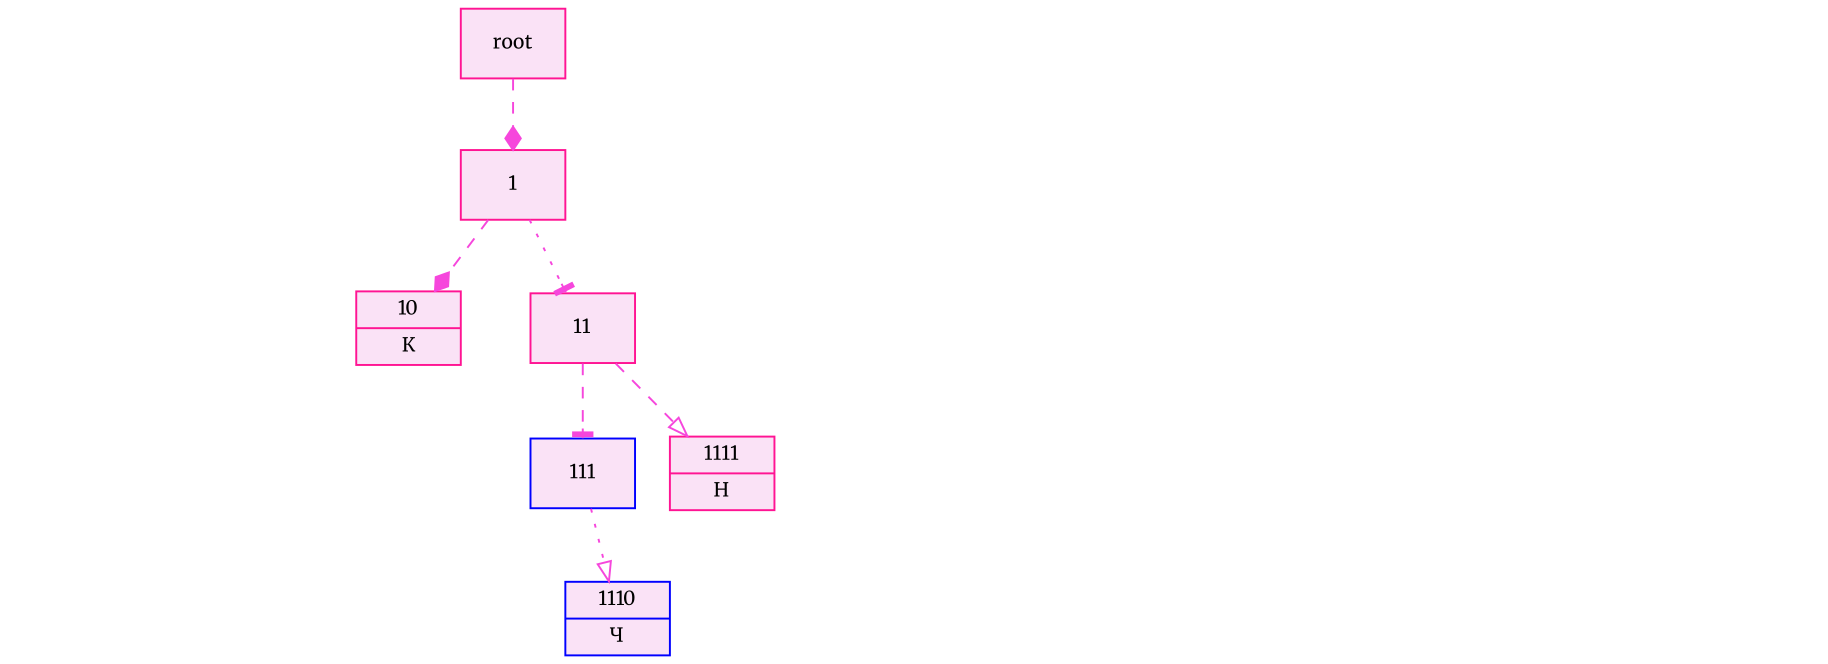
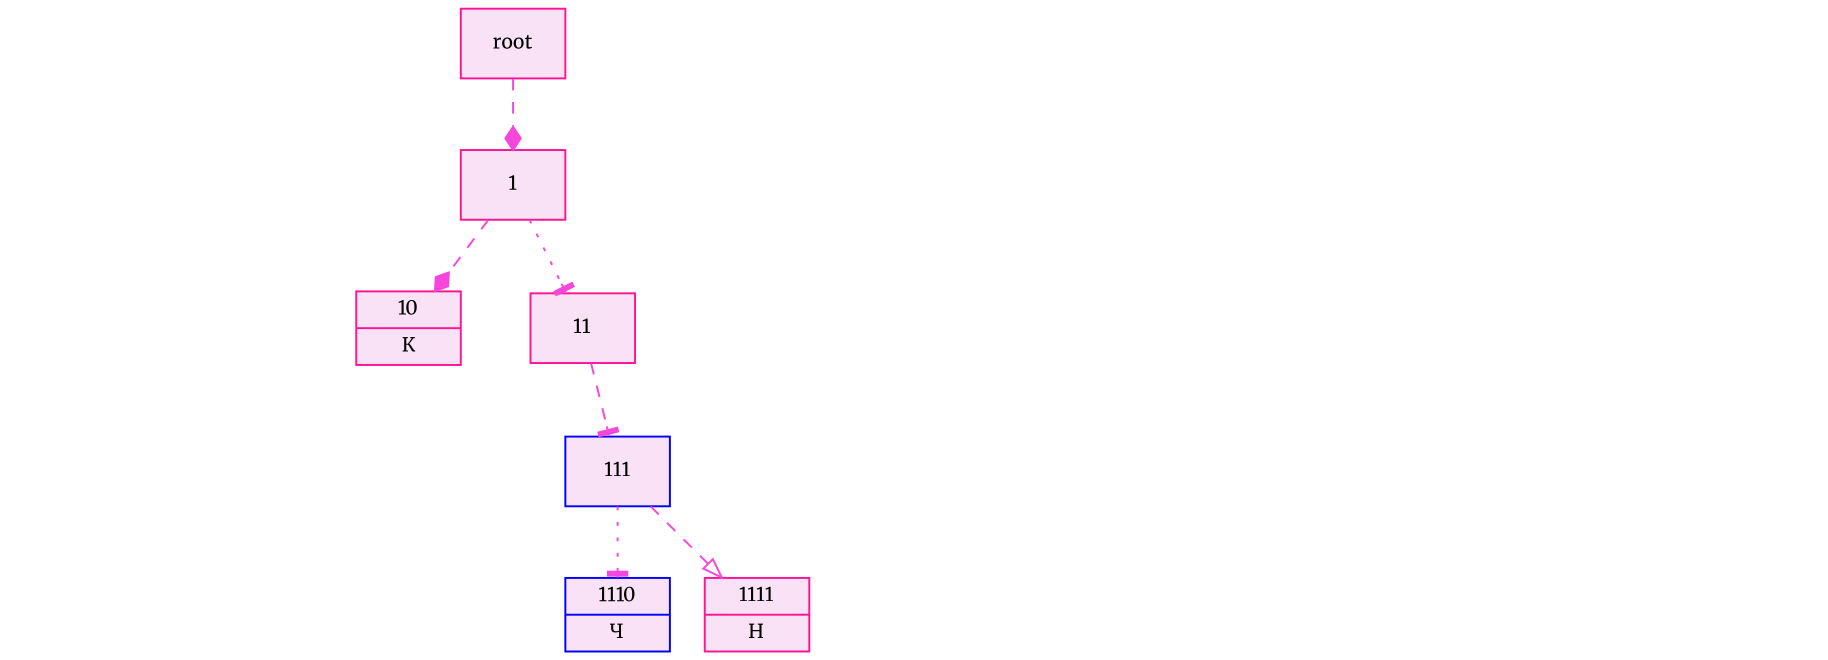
  digraph {
    fontname=Merriweather
    rankdir=TB
    node [color="#000000" fillcolor="#fae2f6" fontname=Merriweather fontsize=10 shape=record style=invis]
    edge [color="#f646dc" fontname=Merriweather style=invis]
    root [color=deeppink style=filled]
    n2 [color=deeppink label="{1}" style=filled]
    n3 [color=deeppink label="{10|К}" style=filled]
    n4 [color=deeppink label="{11}" style=filled]
    t00
    t000
    t001
    t01
    t010
    t011
    t100
    t101
    n13 [color=blue label="{111}" style=filled]
    t0000
    t0001
    t0010
    t0011
    t0100
    t0101
    t0110
    t0111
    t1000
    t1001
    t1010
    t1011
    n26 [color=blue label="{1110|Ч}" style=filled]
    n27 [color=deeppink label="{1111|Н}" style=filled]
    t1100
    t1101
    root -> n2 [arrowhead=diamond style=dashed]
    n2 -> n3 [arrowhead=diamond style=dashed]
    n2 -> n4 [arrowhead=tee style=dotted]
    n3 -> t100
    n3 -> t101
    n4 -> n13 [arrowhead=tee style=dashed]
    t00 -> t000
    t00 -> t001
    t000 -> t0000
    t000 -> t0001
    t001 -> t0010
    t001 -> t0011
    t01 -> t010
    t01 -> t011
    t010 -> t0100
    t010 -> t0101
    t011 -> t0110
    t011 -> t0111
    t100 -> t1000
    t100 -> t1001
    t101 -> t1010
    t101 -> t1011
-   n13 -> n26 [arrowhead=onormal style=dotted]
-   n4 -> n27 [arrowhead=onormal style=dashed]
+   n13 -> n26 [arrowhead=tee style=dotted]
+   n13 -> n27 [arrowhead=onormal style=dashed]
  }
